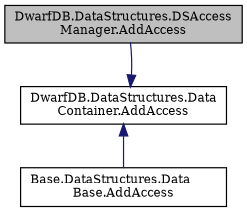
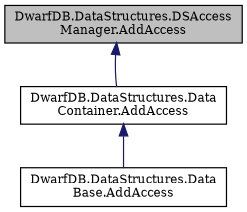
  digraph {
    fontname="DejaVu Serif"
    rankdir=TB
    node [color=black fillcolor=white fontname="DejaVu Serif" fontsize=10 shape=record style=filled]
    edge [color=midnightblue dir=back fontname="DejaVu Serif" fontsize=10 labelfontname=Helvetica labelfontsize=10 style=solid]
    n1 [fillcolor=grey75 fontcolor=black height=0.2 label="DwarfDB.DataStructures.DSAccess\lManager.AddAccess" width=0.4]
    n2 [height=0.2 label="DwarfDB.DataStructures.Data\lContainer.AddAccess" width=0.4]
-   n3 [height=0.2 label="Base.DataStructures.Data\lBase.AddAccess" width=0.4]
-   n2 -> n1
+   n3 [height=0.2 label="DwarfDB.DataStructures.Data\lBase.AddAccess" width=0.4]
+   n1 -> n2
    n2 -> n3
  }
